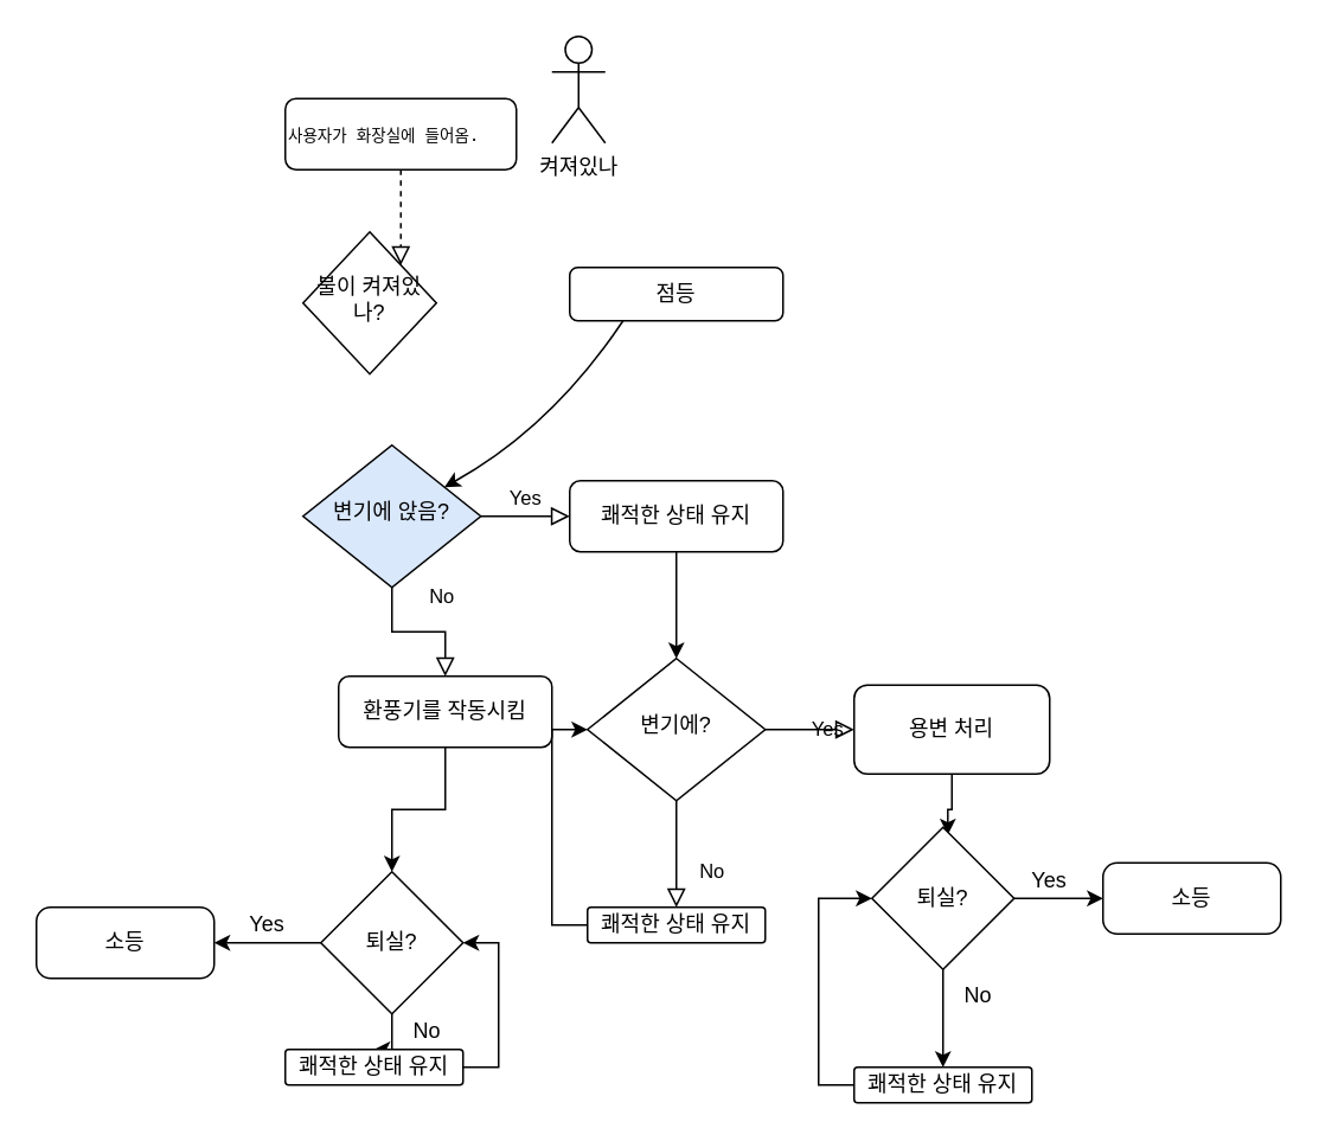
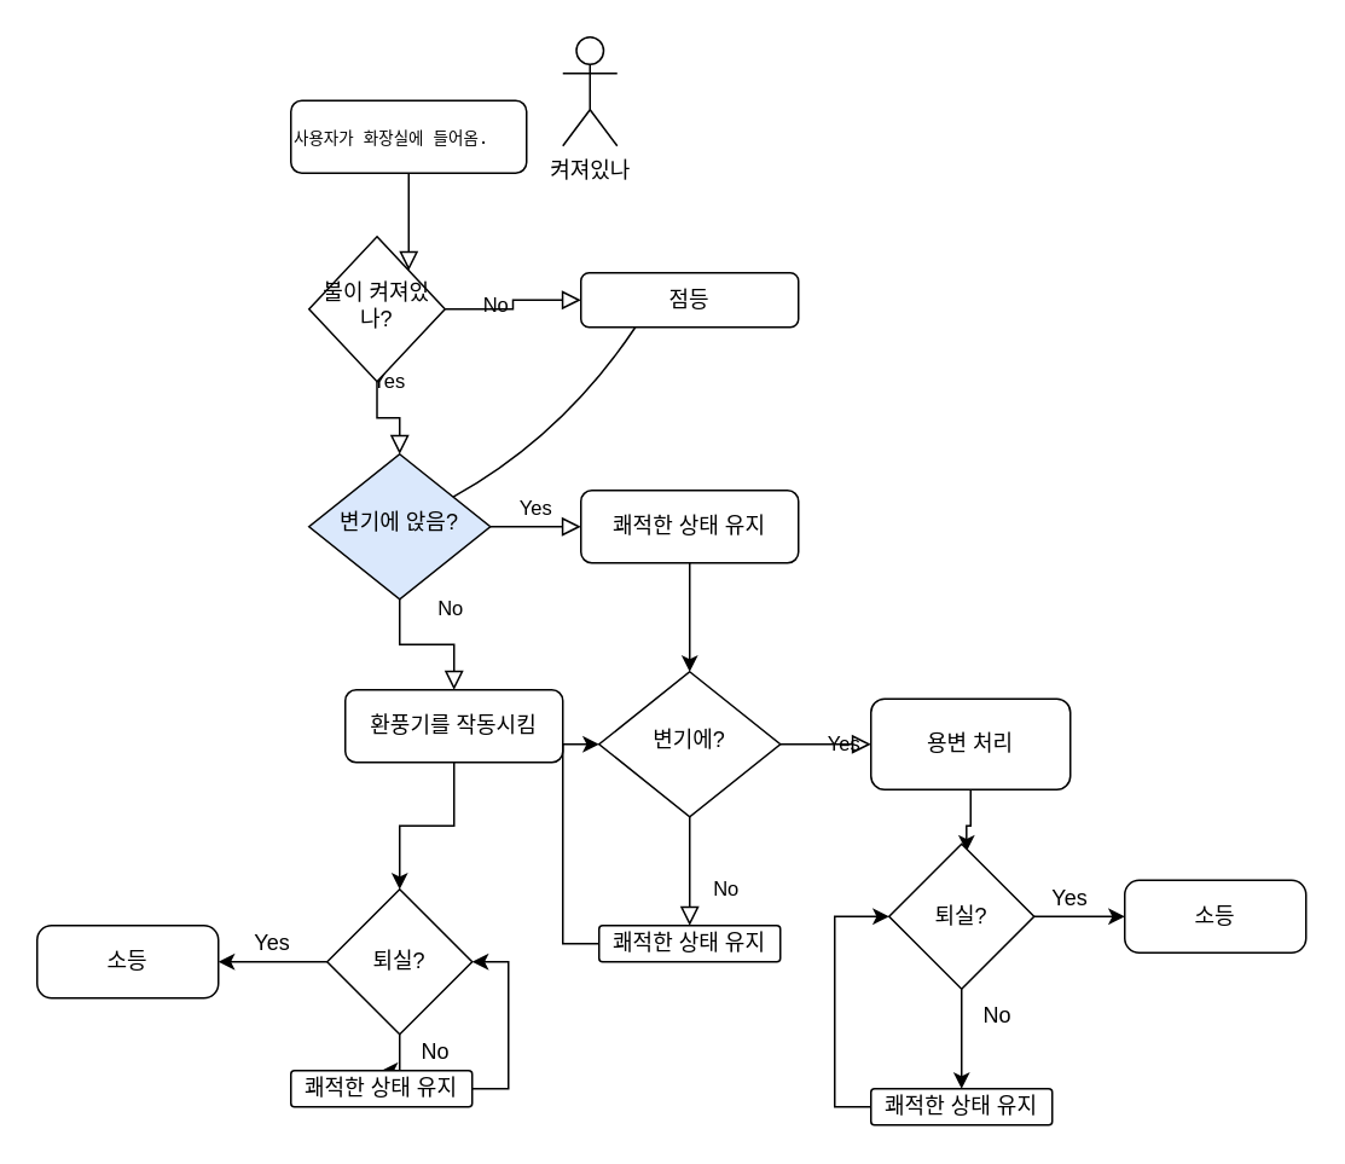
  <mxCell id="0" />
  <mxCell id="1" parent="0" />
- <mxCell id="2" value="" style="rounded=0;html=1;jettySize=auto;orthogonalLoop=1;fontSize=11;endArrow=block;endFill=0;endSize=8;strokeWidth=1;shadow=0;labelBackgroundColor=none;edgeStyle=orthogonalEdgeStyle;dashed=1;" parent="1" source="3" target="6" edge="1"><mxGeometry relative="1" as="geometry"><Array as="points"><mxPoint x="220" y="90" /><mxPoint x="220" y="90" /></Array></mxGeometry></mxCell>
+ <mxCell id="2" value="" style="rounded=0;html=1;jettySize=auto;orthogonalLoop=1;fontSize=11;endArrow=block;endFill=0;endSize=8;strokeWidth=1;shadow=0;labelBackgroundColor=none;edgeStyle=orthogonalEdgeStyle;" parent="1" source="3" target="6" edge="1"><mxGeometry relative="1" as="geometry"><Array as="points"><mxPoint x="220" y="90" /><mxPoint x="220" y="90" /></Array></mxGeometry></mxCell>
  <mxCell id="3" value="&lt;pre&gt;&lt;font style=&quot;font-size: 9px&quot;&gt;사용자가 화장실에 들어옴.&lt;/font&gt;&lt;/pre&gt;" style="rounded=1;whiteSpace=wrap;html=1;fontSize=12;glass=0;strokeWidth=1;shadow=0;align=left;" parent="1" vertex="1"><mxGeometry x="160" y="55" width="130" height="40" as="geometry" /></mxCell>
+ <mxCell id="4" value="Yes" style="rounded=0;html=1;jettySize=auto;orthogonalLoop=1;fontSize=11;endArrow=block;endFill=0;endSize=8;strokeWidth=1;shadow=0;labelBackgroundColor=none;edgeStyle=orthogonalEdgeStyle;" parent="1" source="6" target="10" edge="1"><mxGeometry y="20" relative="1" as="geometry"><mxPoint as="offset" /></mxGeometry></mxCell>
+ <mxCell id="5" value="No" style="edgeStyle=orthogonalEdgeStyle;rounded=0;html=1;jettySize=auto;orthogonalLoop=1;fontSize=11;endArrow=block;endFill=0;endSize=8;strokeWidth=1;shadow=0;labelBackgroundColor=none;" parent="1" source="6" target="7" edge="1"><mxGeometry y="10" relative="1" as="geometry"><mxPoint as="offset" /></mxGeometry></mxCell>
  <mxCell id="6" value="불이 켜져있나?" style="rhombus;whiteSpace=wrap;html=1;shadow=0;fontFamily=Helvetica;fontSize=12;align=center;strokeWidth=1;spacing=6;spacingTop=-4;" parent="1" vertex="1"><mxGeometry x="170" y="130" width="75" height="80" as="geometry" /></mxCell>
  <mxCell id="7" value="점등" style="rounded=1;whiteSpace=wrap;html=1;fontSize=12;glass=0;strokeWidth=1;shadow=0;" parent="1" vertex="1"><mxGeometry x="320" y="150" width="120" height="30" as="geometry" /></mxCell>
  <mxCell id="8" value="No" style="rounded=0;html=1;jettySize=auto;orthogonalLoop=1;fontSize=11;endArrow=block;endFill=0;endSize=8;strokeWidth=1;shadow=0;labelBackgroundColor=none;edgeStyle=orthogonalEdgeStyle;" parent="1" source="10" target="12" edge="1"><mxGeometry x="0.333" y="20" relative="1" as="geometry"><mxPoint as="offset" /></mxGeometry></mxCell>
  <mxCell id="9" value="Yes" style="edgeStyle=orthogonalEdgeStyle;rounded=0;html=1;jettySize=auto;orthogonalLoop=1;fontSize=11;endArrow=block;endFill=0;endSize=8;strokeWidth=1;shadow=0;labelBackgroundColor=none;" parent="1" source="10" target="14" edge="1"><mxGeometry y="10" relative="1" as="geometry"><mxPoint as="offset" /></mxGeometry></mxCell>
  <mxCell id="10" value="변기에 앉음?" style="rhombus;whiteSpace=wrap;html=1;shadow=0;fontFamily=Helvetica;fontSize=12;align=center;strokeWidth=1;spacing=6;spacingTop=-4;fillColor=#dae8fc;" parent="1" vertex="1"><mxGeometry x="170" y="250" width="100" height="80" as="geometry" /></mxCell>
  <mxCell id="11" value="" style="edgeStyle=orthogonalEdgeStyle;rounded=0;orthogonalLoop=1;jettySize=auto;html=1;" edge="1" parent="1" source="12" target="18"><mxGeometry relative="1" as="geometry" /></mxCell>
  <mxCell id="12" value="환풍기를 작동시킴" style="rounded=1;whiteSpace=wrap;html=1;fontSize=12;glass=0;strokeWidth=1;shadow=0;" parent="1" vertex="1"><mxGeometry x="190" y="380" width="120" height="40" as="geometry" /></mxCell>
  <mxCell id="13" value="" style="edgeStyle=orthogonalEdgeStyle;rounded=0;orthogonalLoop=1;jettySize=auto;html=1;" edge="1" parent="1" source="14"><mxGeometry relative="1" as="geometry"><mxPoint x="380" y="370" as="targetPoint" /></mxGeometry></mxCell>
  <mxCell id="14" value="쾌적한 상태 유지" style="rounded=1;whiteSpace=wrap;html=1;fontSize=12;glass=0;strokeWidth=1;shadow=0;" parent="1" vertex="1"><mxGeometry x="320" y="270" width="120" height="40" as="geometry" /></mxCell>
  <mxCell id="15" value="켜져있나&lt;br&gt;" style="shape=umlActor;verticalLabelPosition=bottom;verticalAlign=top;html=1;outlineConnect=0;" vertex="1" parent="1"><mxGeometry x="310" y="20" width="30" height="60" as="geometry" /></mxCell>
  <mxCell id="16" value="" style="edgeStyle=orthogonalEdgeStyle;rounded=0;orthogonalLoop=1;jettySize=auto;html=1;" edge="1" parent="1" source="18" target="19"><mxGeometry relative="1" as="geometry" /></mxCell>
  <mxCell id="17" value="" style="edgeStyle=orthogonalEdgeStyle;rounded=0;orthogonalLoop=1;jettySize=auto;html=1;" edge="1" parent="1" source="18" target="21"><mxGeometry relative="1" as="geometry" /></mxCell>
  <mxCell id="18" value="퇴실?" style="rhombus;whiteSpace=wrap;html=1;rounded=1;shadow=0;strokeWidth=1;glass=0;arcSize=0;" vertex="1" parent="1"><mxGeometry x="180" y="490" width="80" height="80" as="geometry" /></mxCell>
  <mxCell id="19" value="소등" style="whiteSpace=wrap;html=1;rounded=1;shadow=0;strokeWidth=1;glass=0;arcSize=20;" vertex="1" parent="1"><mxGeometry x="20" y="510" width="100" height="40" as="geometry" /></mxCell>
  <mxCell id="20" style="edgeStyle=orthogonalEdgeStyle;rounded=0;orthogonalLoop=1;jettySize=auto;html=1;exitX=1;exitY=0.5;exitDx=0;exitDy=0;entryX=1;entryY=0.5;entryDx=0;entryDy=0;" edge="1" parent="1" source="21" target="18"><mxGeometry relative="1" as="geometry" /></mxCell>
  <mxCell id="21" value="쾌적한 상태 유지" style="whiteSpace=wrap;html=1;rounded=1;shadow=0;strokeWidth=1;glass=0;arcSize=10;" vertex="1" parent="1"><mxGeometry x="160" y="590" width="100" height="20" as="geometry" /></mxCell>
  <mxCell id="22" value="Yes" style="text;html=1;strokeColor=none;fillColor=none;align=center;verticalAlign=middle;whiteSpace=wrap;rounded=0;" vertex="1" parent="1"><mxGeometry x="130" y="510" width="40" height="20" as="geometry" /></mxCell>
  <mxCell id="23" value="No" style="text;html=1;strokeColor=none;fillColor=none;align=center;verticalAlign=middle;whiteSpace=wrap;rounded=0;" vertex="1" parent="1"><mxGeometry x="220" y="570" width="40" height="20" as="geometry" /></mxCell>
  <mxCell id="24" value="No" style="rounded=0;html=1;jettySize=auto;orthogonalLoop=1;fontSize=11;endArrow=block;endFill=0;endSize=8;strokeWidth=1;shadow=0;labelBackgroundColor=none;edgeStyle=orthogonalEdgeStyle;" edge="1" parent="1" source="26"><mxGeometry x="0.333" y="20" relative="1" as="geometry"><mxPoint as="offset" /><mxPoint x="380" y="510" as="targetPoint" /></mxGeometry></mxCell>
  <mxCell id="25" value="Yes" style="edgeStyle=orthogonalEdgeStyle;rounded=0;html=1;jettySize=auto;orthogonalLoop=1;fontSize=11;endArrow=block;endFill=0;endSize=8;strokeWidth=1;shadow=0;labelBackgroundColor=none;" edge="1" parent="1" source="26"><mxGeometry y="10" relative="1" as="geometry"><mxPoint as="offset" /><mxPoint x="480" y="410" as="targetPoint" /></mxGeometry></mxCell>
  <mxCell id="26" value="변기에?" style="rhombus;whiteSpace=wrap;html=1;shadow=0;fontFamily=Helvetica;fontSize=12;align=center;strokeWidth=1;spacing=6;spacingTop=-4;" vertex="1" parent="1"><mxGeometry x="330" y="370" width="100" height="80" as="geometry" /></mxCell>
  <mxCell id="27" style="edgeStyle=orthogonalEdgeStyle;rounded=0;orthogonalLoop=1;jettySize=auto;html=1;entryX=0.534;entryY=0.052;entryDx=0;entryDy=0;entryPerimeter=0;" edge="1" parent="1" source="28" target="34"><mxGeometry relative="1" as="geometry" /></mxCell>
  <mxCell id="28" value="용변 처리" style="rounded=1;whiteSpace=wrap;html=1;" vertex="1" parent="1"><mxGeometry x="480" y="385" width="110" height="50" as="geometry" /></mxCell>
  <mxCell id="29" style="edgeStyle=orthogonalEdgeStyle;rounded=0;orthogonalLoop=1;jettySize=auto;html=1;entryX=0;entryY=0.5;entryDx=0;entryDy=0;" edge="1" parent="1" source="30" target="26"><mxGeometry relative="1" as="geometry"><mxPoint x="310" y="420" as="targetPoint" /><Array as="points"><mxPoint x="310" y="520" /><mxPoint x="310" y="410" /></Array></mxGeometry></mxCell>
  <mxCell id="30" value="쾌적한 상태 유지" style="whiteSpace=wrap;html=1;rounded=1;shadow=0;strokeWidth=1;glass=0;arcSize=10;" vertex="1" parent="1"><mxGeometry x="330" y="510" width="100" height="20" as="geometry" /></mxCell>
- <mxCell id="31" value="" style="curved=1;endArrow=classic;html=1;exitX=0.25;exitY=1;exitDx=0;exitDy=0;" edge="1" parent="1" source="7" target="10"><mxGeometry width="50" height="50" relative="1" as="geometry"><mxPoint x="340" y="170" as="sourcePoint" /><mxPoint x="260" y="230" as="targetPoint" /><Array as="points"><mxPoint x="310" y="240" /></Array></mxGeometry></mxCell>
+ <mxCell id="31" value="" style="curved=1;endArrow=none;html=1;exitX=0.25;exitY=1;exitDx=0;exitDy=0;" edge="1" parent="1" source="7" target="10"><mxGeometry width="50" height="50" relative="1" as="geometry"><mxPoint x="340" y="170" as="sourcePoint" /><mxPoint x="260" y="230" as="targetPoint" /><Array as="points"><mxPoint x="310" y="240" /></Array></mxGeometry></mxCell>
  <mxCell id="32" value="" style="edgeStyle=orthogonalEdgeStyle;rounded=0;orthogonalLoop=1;jettySize=auto;html=1;" edge="1" parent="1" source="34" target="35"><mxGeometry relative="1" as="geometry" /></mxCell>
  <mxCell id="33" value="" style="edgeStyle=orthogonalEdgeStyle;rounded=0;orthogonalLoop=1;jettySize=auto;html=1;" edge="1" parent="1" source="34" target="37"><mxGeometry relative="1" as="geometry" /></mxCell>
  <mxCell id="34" value="퇴실?" style="rhombus;whiteSpace=wrap;html=1;rounded=1;shadow=0;strokeWidth=1;glass=0;arcSize=0;" vertex="1" parent="1"><mxGeometry x="490" y="465" width="80" height="80" as="geometry" /></mxCell>
  <mxCell id="35" value="소등" style="whiteSpace=wrap;html=1;rounded=1;shadow=0;strokeWidth=1;glass=0;arcSize=20;" vertex="1" parent="1"><mxGeometry x="620" y="485" width="100" height="40" as="geometry" /></mxCell>
  <mxCell id="36" style="edgeStyle=orthogonalEdgeStyle;rounded=0;orthogonalLoop=1;jettySize=auto;html=1;exitX=1;exitY=0.5;exitDx=0;exitDy=0;" edge="1" parent="1" source="37"><mxGeometry relative="1" as="geometry"><mxPoint x="490" y="505" as="targetPoint" /><Array as="points"><mxPoint x="460" y="610" /><mxPoint x="460" y="505" /></Array></mxGeometry></mxCell>
  <mxCell id="37" value="쾌적한 상태 유지" style="whiteSpace=wrap;html=1;rounded=1;shadow=0;strokeWidth=1;glass=0;arcSize=10;" vertex="1" parent="1"><mxGeometry x="480" y="600" width="100" height="20" as="geometry" /></mxCell>
  <mxCell id="38" value="Yes" style="text;html=1;strokeColor=none;fillColor=none;align=center;verticalAlign=middle;whiteSpace=wrap;rounded=0;" vertex="1" parent="1"><mxGeometry x="570" y="485" width="40" height="20" as="geometry" /></mxCell>
  <mxCell id="39" value="No" style="text;html=1;strokeColor=none;fillColor=none;align=center;verticalAlign=middle;whiteSpace=wrap;rounded=0;" vertex="1" parent="1"><mxGeometry x="530" y="550" width="40" height="20" as="geometry" /></mxCell>
